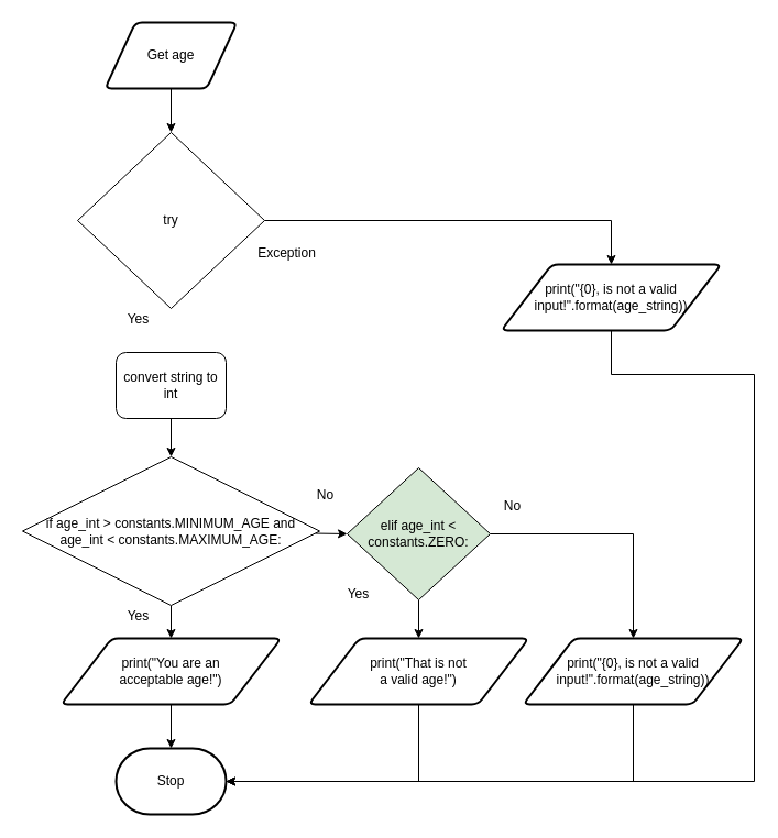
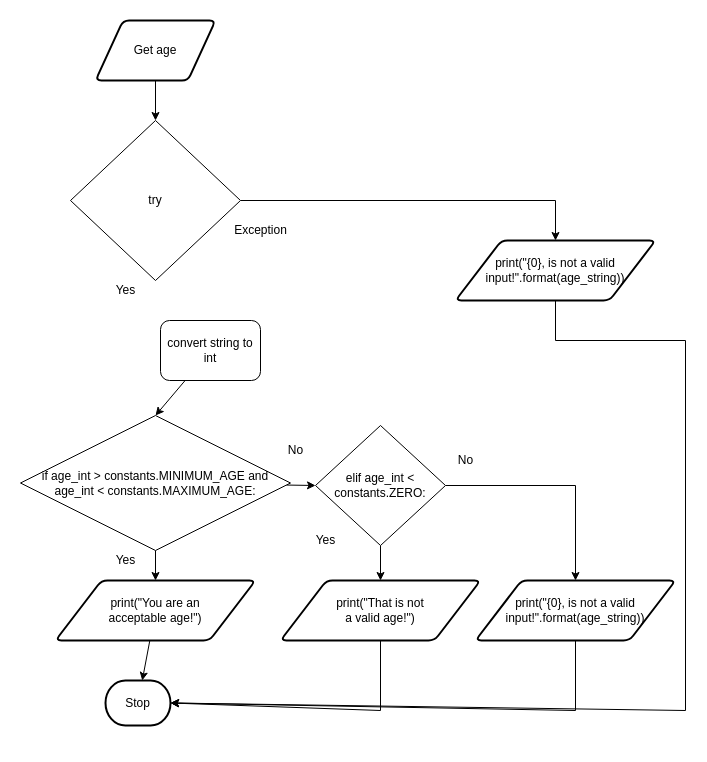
  <mxCell id="0" />
  <mxCell id="1" parent="0" />
  <mxCell id="2" style="edgeStyle=none;html=1;exitX=0.5;exitY=1;exitDx=0;exitDy=0;entryX=0.5;entryY=0;entryDx=0;entryDy=0;" parent="1" source="3" target="5" edge="1"><mxGeometry relative="1" as="geometry"><mxPoint x="175" y="210" as="sourcePoint" /><mxPoint x="175" y="120" as="targetPoint" /></mxGeometry></mxCell>
  <mxCell id="3" value="Get age" style="shape=parallelogram;html=1;strokeWidth=2;perimeter=parallelogramPerimeter;whiteSpace=wrap;rounded=1;arcSize=12;size=0.23;" parent="1" vertex="1"><mxGeometry x="95" y="20" width="120" height="60" as="geometry" /></mxCell>
  <mxCell id="4" style="edgeStyle=none;html=1;rounded=0;" parent="1" source="5" target="12" edge="1"><mxGeometry relative="1" as="geometry"><mxPoint x="555" y="250" as="targetPoint" /><Array as="points"><mxPoint x="555" y="200" /></Array></mxGeometry></mxCell>
  <mxCell id="5" value="try" style="rhombus;whiteSpace=wrap;html=1;" parent="1" vertex="1"><mxGeometry x="70" y="120" width="170" height="160" as="geometry" /></mxCell>
  <mxCell id="6" value="Yes" style="text;html=1;align=center;verticalAlign=middle;resizable=0;points=[];autosize=1;strokeColor=none;fillColor=none;" parent="1" vertex="1"><mxGeometry x="105" y="280" width="40" height="20" as="geometry" /></mxCell>
  <mxCell id="7" value="Exception" style="text;html=1;align=center;verticalAlign=middle;resizable=0;points=[];autosize=1;strokeColor=none;fillColor=none;" parent="1" vertex="1"><mxGeometry x="225" y="220" width="70" height="20" as="geometry" /></mxCell>
- <mxCell id="8" value="Stop" style="strokeWidth=2;html=1;shape=mxgraph.flowchart.terminator;whiteSpace=wrap;" parent="1" vertex="1"><mxGeometry x="105" y="680" width="100" height="60" as="geometry" /></mxCell>
+ <mxCell id="8" value="Stop" style="strokeWidth=2;html=1;shape=mxgraph.flowchart.terminator;whiteSpace=wrap;" parent="1" vertex="1"><mxGeometry x="105" y="680" width="65" height="45" as="geometry" /></mxCell>
  <mxCell id="9" style="edgeStyle=none;rounded=0;html=1;entryX=0.5;entryY=0;entryDx=0;entryDy=0;" edge="1" parent="1" source="10" target="15"><mxGeometry relative="1" as="geometry"><mxPoint x="155" y="430" as="targetPoint" /></mxGeometry></mxCell>
- <mxCell id="10" value="convert string to int" style="rounded=1;whiteSpace=wrap;html=1;" vertex="1" parent="1"><mxGeometry x="105" y="320" width="100" height="60" as="geometry" /></mxCell>
+ <mxCell id="10" value="convert string to int" style="rounded=1;whiteSpace=wrap;html=1;" vertex="1" parent="1"><mxGeometry x="160" y="320" width="100" height="60" as="geometry" /></mxCell>
  <mxCell id="11" style="edgeStyle=none;rounded=0;html=1;entryX=1;entryY=0.5;entryDx=0;entryDy=0;entryPerimeter=0;" edge="1" parent="1" source="12" target="8"><mxGeometry relative="1" as="geometry"><mxPoint x="685" y="740" as="targetPoint" /><Array as="points"><mxPoint x="555" y="340" /><mxPoint x="685" y="340" /><mxPoint x="685" y="710" /></Array></mxGeometry></mxCell>
  <mxCell id="12" value="&lt;span style=&quot;font-size: 12px&quot;&gt;print(&quot;{0}, is not a valid input!&quot;.format(age_string))&lt;/span&gt;" style="shape=parallelogram;html=1;strokeWidth=2;perimeter=parallelogramPerimeter;whiteSpace=wrap;rounded=1;arcSize=12;size=0.23;" vertex="1" parent="1"><mxGeometry x="455" y="240" width="200" height="60" as="geometry" /></mxCell>
  <mxCell id="13" style="edgeStyle=none;rounded=0;html=1;entryX=0;entryY=0.5;entryDx=0;entryDy=0;" edge="1" parent="1" source="15" target="19"><mxGeometry relative="1" as="geometry"><mxPoint x="335" y="483" as="targetPoint" /></mxGeometry></mxCell>
  <mxCell id="14" style="edgeStyle=none;rounded=0;html=1;entryX=0.5;entryY=0;entryDx=0;entryDy=0;" edge="1" parent="1" source="15" target="28"><mxGeometry relative="1" as="geometry"><mxPoint x="155" y="590" as="targetPoint" /></mxGeometry></mxCell>
  <mxCell id="15" value="&lt;span style=&quot;font-size: 12px&quot;&gt;if age_int &amp;gt; constants.MINIMUM_AGE and age_int &amp;lt; constants.MAXIMUM_AGE:&lt;/span&gt;" style="rhombus;whiteSpace=wrap;html=1;" vertex="1" parent="1"><mxGeometry x="20" y="415" width="270" height="135" as="geometry" /></mxCell>
  <mxCell id="16" value="No" style="text;html=1;align=center;verticalAlign=middle;resizable=0;points=[];autosize=1;strokeColor=none;fillColor=none;" vertex="1" parent="1"><mxGeometry x="280" y="440" width="30" height="20" as="geometry" /></mxCell>
  <mxCell id="17" style="edgeStyle=none;rounded=0;html=1;entryX=0.5;entryY=0;entryDx=0;entryDy=0;" edge="1" parent="1" source="19" target="22"><mxGeometry relative="1" as="geometry"><mxPoint x="535" y="480" as="targetPoint" /><Array as="points"><mxPoint x="575" y="485" /></Array></mxGeometry></mxCell>
  <mxCell id="18" style="edgeStyle=none;rounded=0;html=1;entryX=0.5;entryY=0;entryDx=0;entryDy=0;" edge="1" parent="1" source="19" target="25"><mxGeometry relative="1" as="geometry"><mxPoint x="380" y="570" as="targetPoint" /></mxGeometry></mxCell>
- <mxCell id="19" value="&lt;span style=&quot;font-size: 12px&quot;&gt;elif age_int &amp;lt; constants.ZERO:&lt;/span&gt;" style="rhombus;whiteSpace=wrap;html=1;fillColor=#d5e8d4;" vertex="1" parent="1"><mxGeometry x="315" y="425" width="130" height="120" as="geometry" /></mxCell>
+ <mxCell id="19" value="&lt;span style=&quot;font-size: 12px&quot;&gt;elif age_int &amp;lt; constants.ZERO:&lt;/span&gt;" style="rhombus;whiteSpace=wrap;html=1;" vertex="1" parent="1"><mxGeometry x="315" y="425" width="130" height="120" as="geometry" /></mxCell>
  <mxCell id="20" value="No" style="text;html=1;align=center;verticalAlign=middle;resizable=0;points=[];autosize=1;strokeColor=none;fillColor=none;" vertex="1" parent="1"><mxGeometry x="450" y="450" width="30" height="20" as="geometry" /></mxCell>
  <mxCell id="21" style="edgeStyle=none;rounded=0;html=1;entryX=1;entryY=0.5;entryDx=0;entryDy=0;entryPerimeter=0;" edge="1" parent="1" source="22" target="8"><mxGeometry relative="1" as="geometry"><Array as="points"><mxPoint x="575" y="710" /></Array></mxGeometry></mxCell>
  <mxCell id="22" value="&lt;span style=&quot;font-size: 12px&quot;&gt;print(&quot;{0}, is not a valid input!&quot;.format(age_string))&lt;/span&gt;" style="shape=parallelogram;html=1;strokeWidth=2;perimeter=parallelogramPerimeter;whiteSpace=wrap;rounded=1;arcSize=12;size=0.23;" vertex="1" parent="1"><mxGeometry x="475" y="580" width="200" height="60" as="geometry" /></mxCell>
  <mxCell id="23" value="Yes" style="text;html=1;align=center;verticalAlign=middle;resizable=0;points=[];autosize=1;strokeColor=none;fillColor=none;" vertex="1" parent="1"><mxGeometry x="305" y="530" width="40" height="20" as="geometry" /></mxCell>
  <mxCell id="24" style="edgeStyle=none;rounded=0;html=1;entryX=1;entryY=0.5;entryDx=0;entryDy=0;entryPerimeter=0;" edge="1" parent="1" source="25" target="8"><mxGeometry relative="1" as="geometry"><Array as="points"><mxPoint x="380" y="710" /></Array></mxGeometry></mxCell>
  <mxCell id="25" value="&lt;span style=&quot;font-size: 12px&quot;&gt;print(&quot;That is not &lt;br&gt;a valid age!&quot;)&lt;/span&gt;" style="shape=parallelogram;html=1;strokeWidth=2;perimeter=parallelogramPerimeter;whiteSpace=wrap;rounded=1;arcSize=12;size=0.23;" vertex="1" parent="1"><mxGeometry x="280" y="580" width="200" height="60" as="geometry" /></mxCell>
  <mxCell id="26" value="Yes" style="text;html=1;align=center;verticalAlign=middle;resizable=0;points=[];autosize=1;strokeColor=none;fillColor=none;" vertex="1" parent="1"><mxGeometry x="105" y="550" width="40" height="20" as="geometry" /></mxCell>
  <mxCell id="27" style="edgeStyle=none;rounded=0;html=1;" edge="1" parent="1" source="28" target="8"><mxGeometry relative="1" as="geometry" /></mxCell>
  <mxCell id="28" value="&lt;span style=&quot;font-size: 12px&quot;&gt;print(&quot;You are an &lt;br&gt;acceptable age!&quot;)&lt;/span&gt;" style="shape=parallelogram;html=1;strokeWidth=2;perimeter=parallelogramPerimeter;whiteSpace=wrap;rounded=1;arcSize=12;size=0.23;" vertex="1" parent="1"><mxGeometry x="55" y="580" width="200" height="60" as="geometry" /></mxCell>
